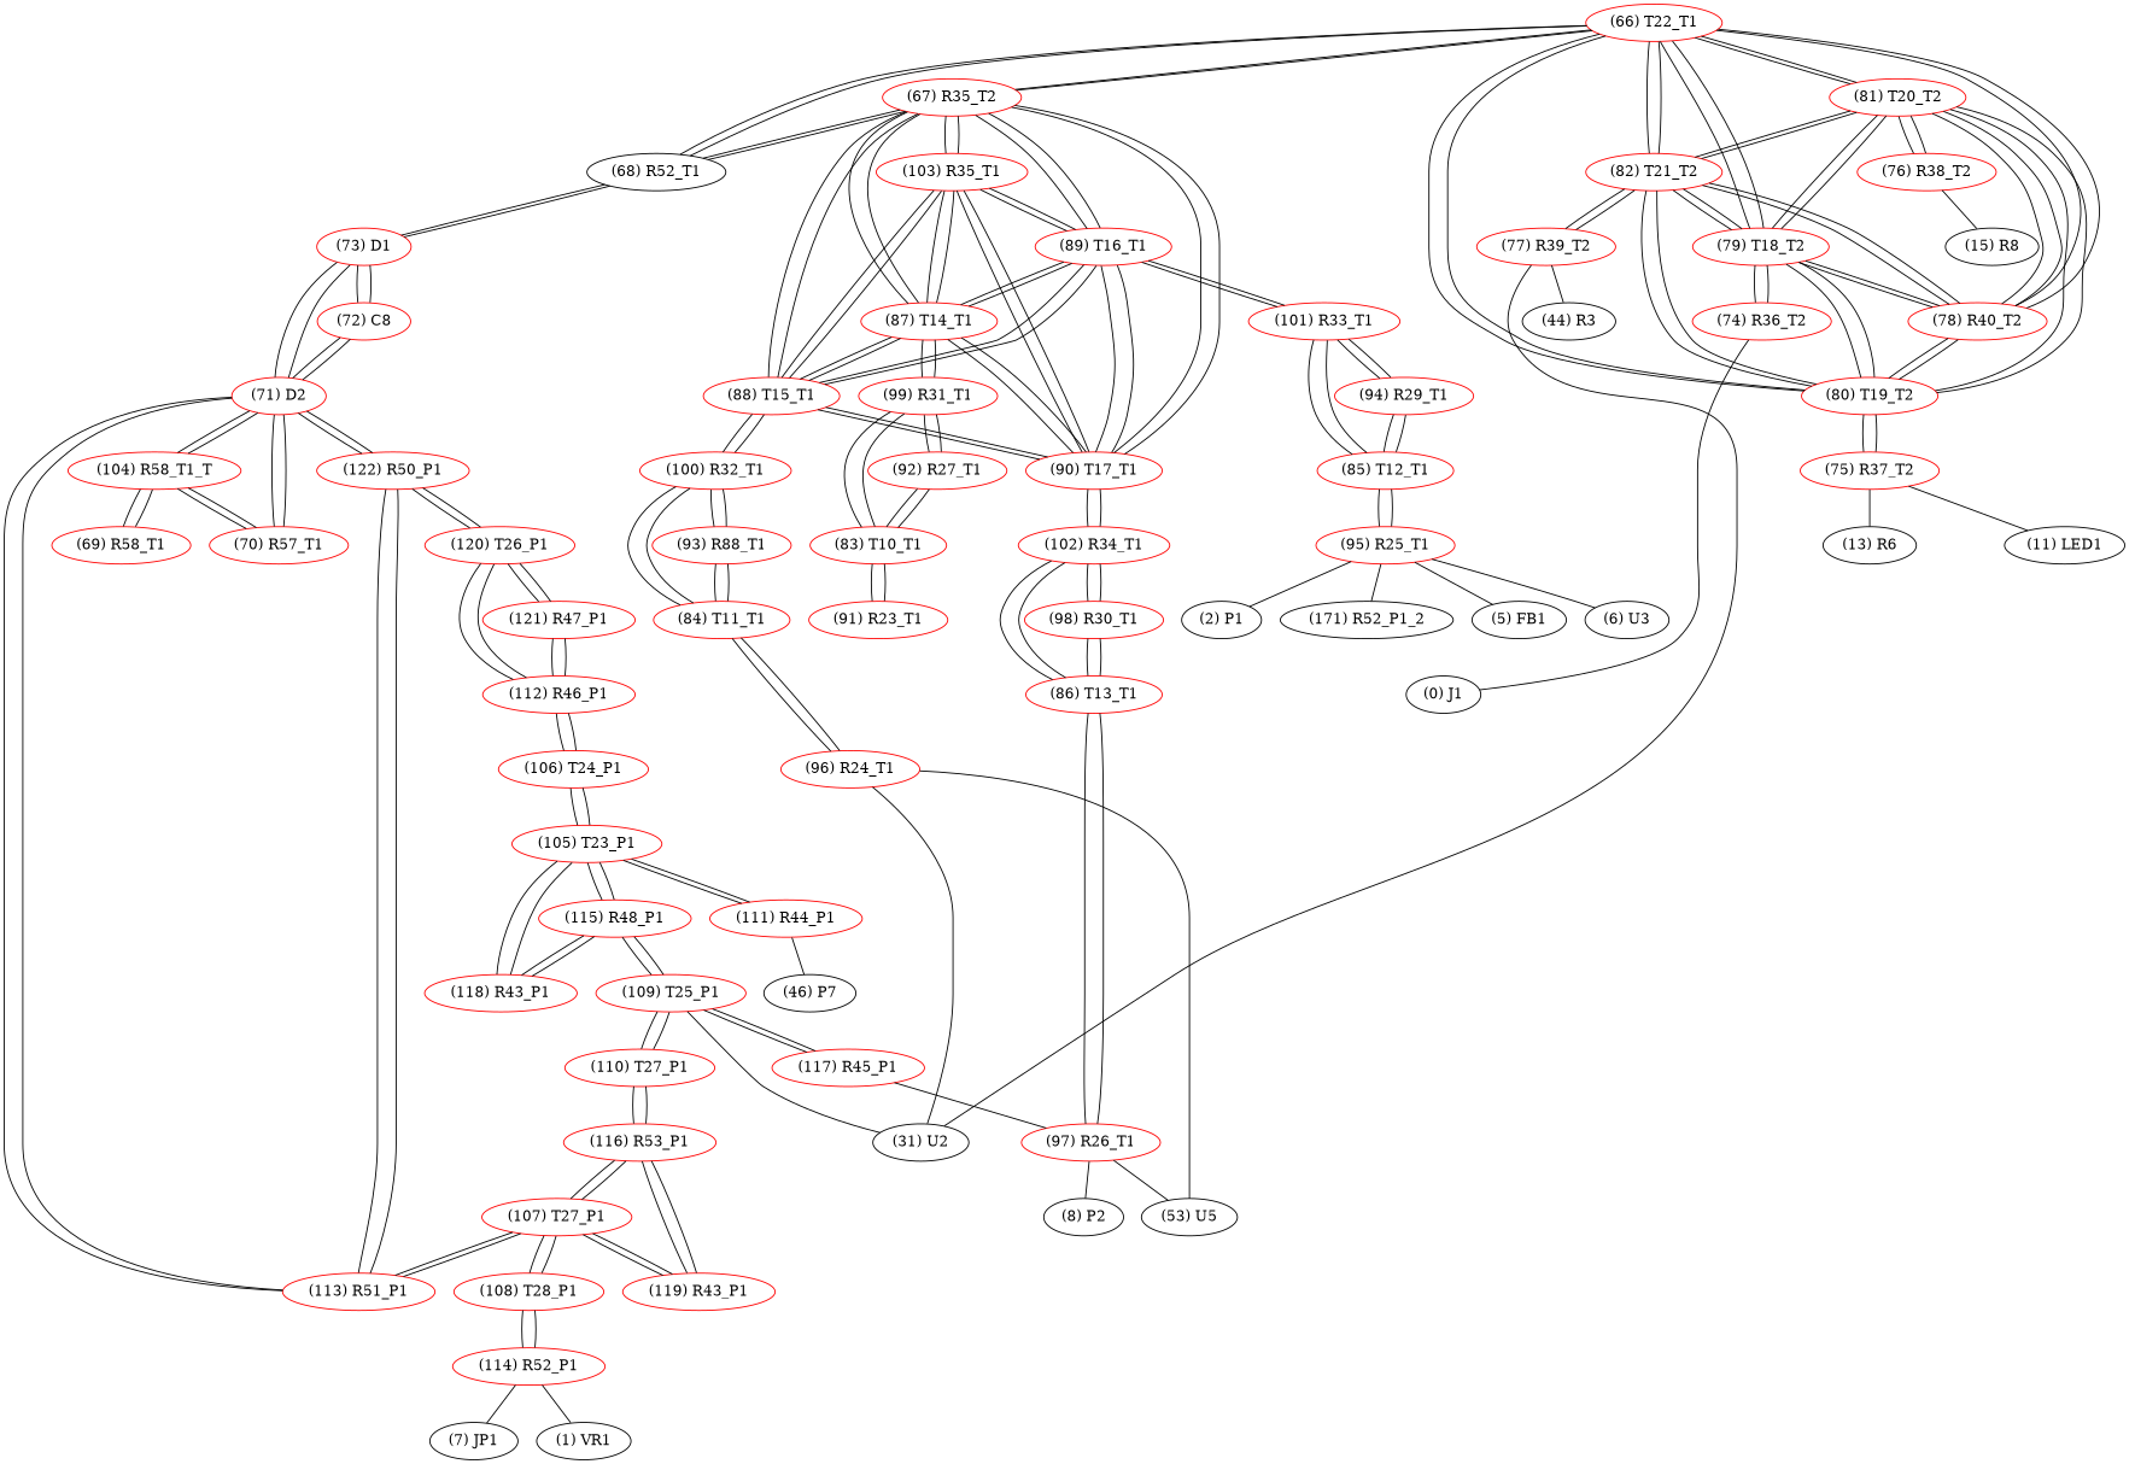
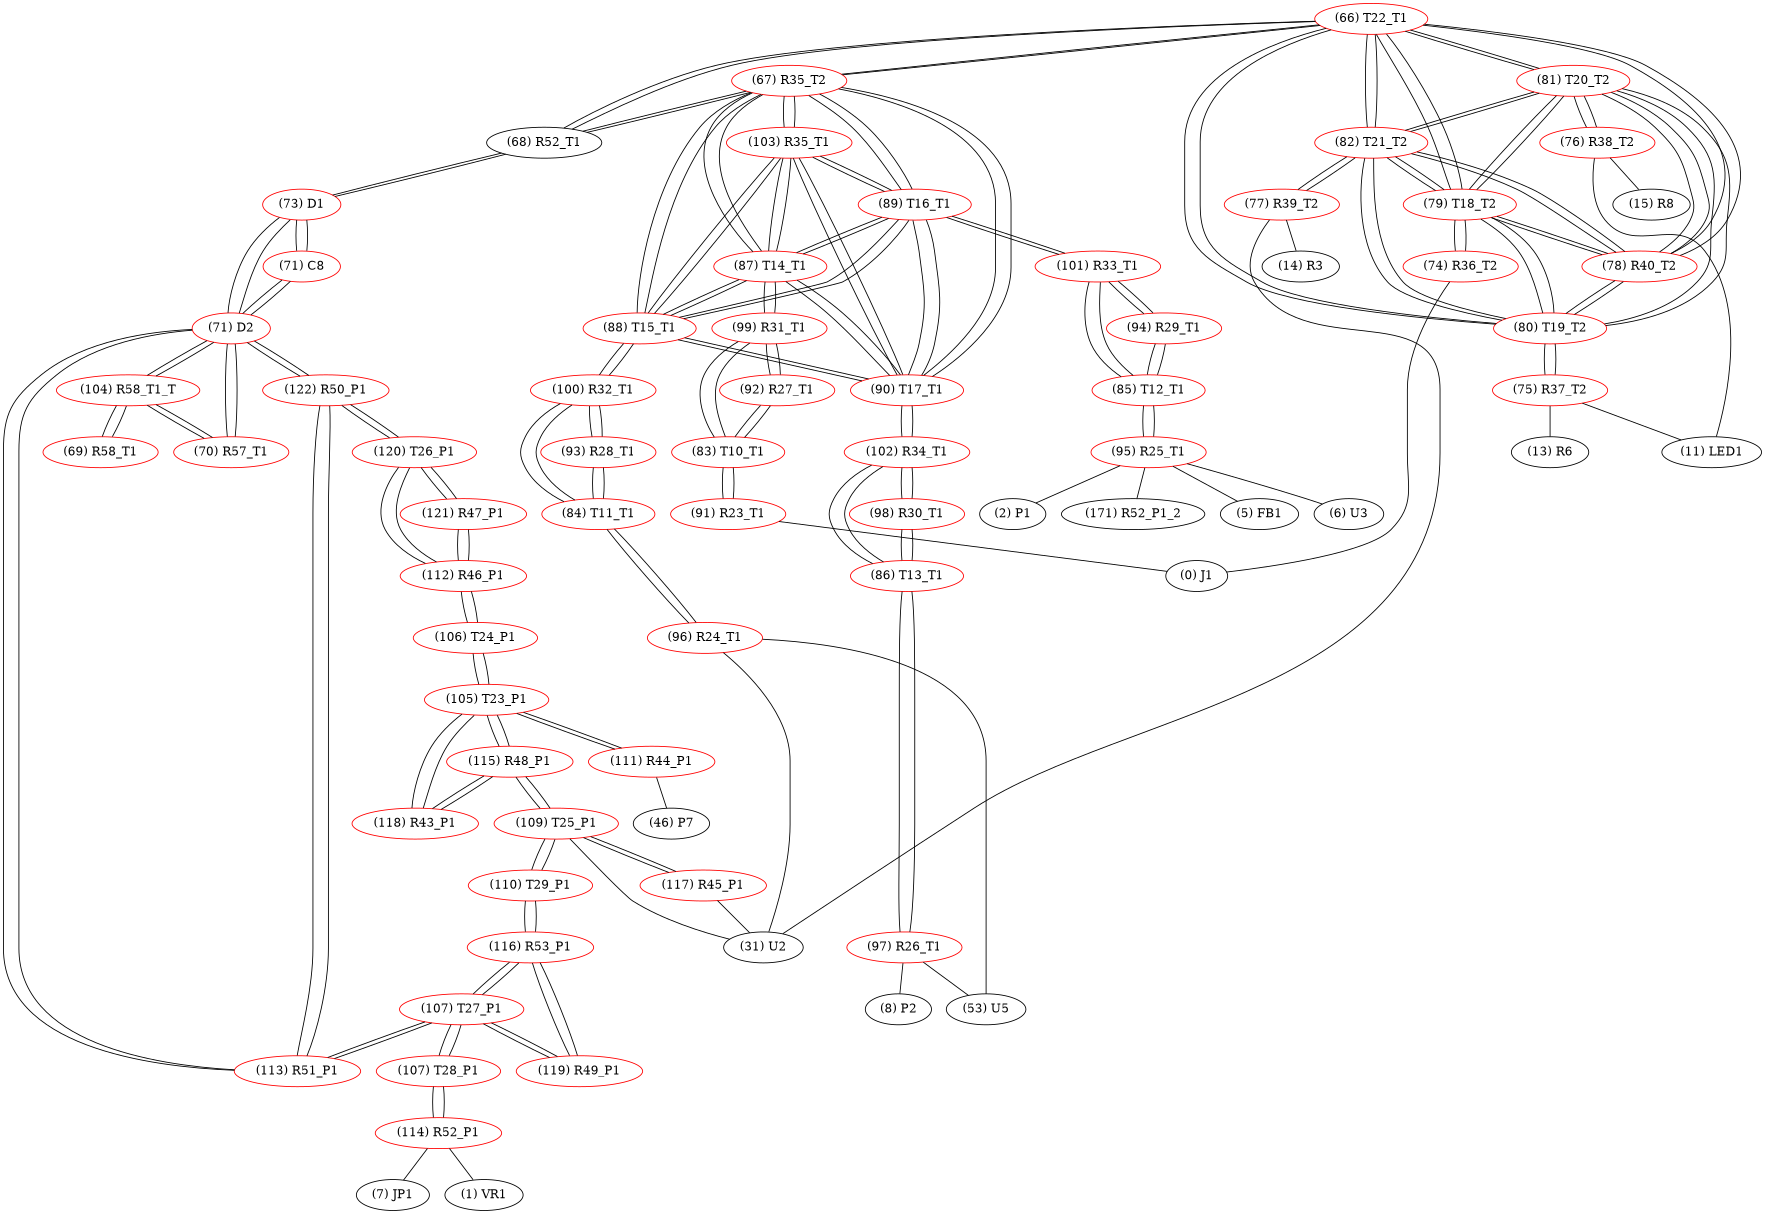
  graph {
    node [color=red]
    n1 [label="(66) T22_T1"]
    n2 [label="(67) R35_T2"]
    n3 [color=black label="(68) R52_T1"]
    n4 [label="(81) T20_T2"]
    n5 [label="(82) T21_T2"]
    n6 [label="(80) T19_T2"]
    n7 [label="(78) R40_T2"]
    n8 [label="(79) T18_T2"]
    n9 [label="(87) T14_T1"]
    n10 [label="(88) T15_T1"]
    n11 [label="(90) T17_T1"]
    n12 [label="(89) T16_T1"]
    n13 [label="(103) R35_T1"]
    n14 [label="(73) D1"]
    n15 [label="(76) R38_T2"]
    n16 [label="(77) R39_T2"]
    n17 [label="(75) R37_T2"]
    n18 [label="(74) R36_T2"]
    n19 [label="(99) R31_T1"]
    n20 [label="(100) R32_T1"]
    n21 [label="(102) R34_T1"]
    n22 [label="(101) R33_T1"]
    n23 [label="(71) D2"]
-   n24 [label="(72) C8"]
+   n24 [label="(71) C8"]
    n25 [label="(11) LED1" color=""]
    n26 [label="(15) R8" color=""]
-   n27 [label="(44) R3" color=""]
+   n27 [label="(14) R3" color=""]
    n28 [label="(31) U2" color=""]
    n29 [label="(13) R6" color=""]
    n30 [label="(0) J1" color=""]
    n31 [label="(83) T10_T1"]
    n32 [label="(92) R27_T1"]
    n33 [label="(84) T11_T1"]
-   n34 [label="(93) R88_T1"]
+   n34 [label="(93) R28_T1"]
    n35 [label="(86) T13_T1"]
    n36 [label="(98) R30_T1"]
    n37 [label="(85) T12_T1"]
    n38 [label="(94) R29_T1"]
    n39 [label="(104) R58_T1_T"]
    n40 [label="(70) R57_T1"]
    n41 [label="(113) R51_P1"]
    n42 [label="(122) R50_P1"]
    n43 [label="(69) R58_T1"]
    n44 [label="(107) T27_P1"]
    n45 [label="(120) T26_P1"]
-   n46 [label="(108) T28_P1"]
+   n46 [label="(107) T28_P1"]
    n47 [label="(116) R53_P1"]
-   n48 [label="(119) R43_P1"]
+   n48 [label="(119) R49_P1"]
    n49 [label="(112) R46_P1"]
    n50 [label="(121) R47_P1"]
    n51 [label="(91) R23_T1"]
    n52 [label="(96) R24_T1"]
    n53 [label="(53) U5" color=""]
    n54 [label="(95) R25_T1"]
    n55 [label="(5) FB1" color=""]
    n56 [label="(6) U3" color=""]
    n57 [label="(2) P1" color=""]
    n58 [label="(171) R52_P1_2" color=""]
    n59 [label="(97) R26_T1"]
    n60 [label="(8) P2" color=""]
    n61 [label="(105) T23_P1"]
    n62 [label="(115) R48_P1"]
    n63 [label="(118) R43_P1"]
    n64 [label="(106) T24_P1"]
    n65 [label="(111) R44_P1"]
    n66 [label="(109) T25_P1"]
    n67 [label="(46) P7" color=""]
-   n68 [label="(110) T27_P1"]
+   n68 [label="(110) T29_P1"]
    n69 [label="(117) R45_P1"]
    n70 [label="(114) R52_P1"]
    n71 [label="(7) JP1" color=""]
    n72 [label="(1) VR1" color=""]
    n1 -- n2
    n1 -- n3
    n1 -- n4
    n1 -- n5
    n1 -- n6
    n1 -- n7
    n1 -- n8
    n2 -- n1
    n2 -- n3
    n2 -- n9
    n2 -- n10
    n2 -- n11
    n2 -- n12
    n2 -- n13
    n3 -- n1
    n3 -- n2
    n3 -- n14
    n4 -- n1
    n4 -- n5
    n4 -- n6
    n4 -- n7
    n4 -- n8
    n4 -- n15
    n5 -- n1
    n5 -- n4
    n5 -- n6
    n5 -- n7
    n5 -- n8
    n5 -- n16
    n6 -- n1
    n6 -- n4
    n6 -- n5
    n6 -- n7
    n6 -- n8
    n6 -- n17
    n7 -- n1
    n7 -- n4
    n7 -- n5
    n7 -- n6
    n7 -- n8
    n8 -- n1
    n8 -- n4
    n8 -- n5
    n8 -- n6
    n8 -- n7
    n8 -- n18
    n9 -- n2
    n9 -- n10
    n9 -- n11
    n9 -- n12
    n9 -- n13
    n9 -- n19
    n10 -- n2
    n10 -- n9
    n10 -- n11
    n10 -- n12
    n10 -- n13
    n10 -- n20
    n11 -- n2
    n11 -- n9
    n11 -- n10
    n11 -- n12
    n11 -- n13
    n11 -- n21
    n12 -- n2
    n12 -- n9
    n12 -- n10
    n12 -- n11
    n12 -- n13
    n12 -- n22
    n13 -- n2
    n13 -- n9
    n13 -- n10
    n13 -- n11
    n13 -- n12
    n14 -- n3
    n14 -- n23
    n14 -- n24
    n15 -- n4
+   n15 -- n25
    n15 -- n26
    n16 -- n5
    n16 -- n27
    n16 -- n28
    n17 -- n6
    n17 -- n25
    n17 -- n29
    n18 -- n8
    n18 -- n30
    n19 -- n9
    n19 -- n31
    n19 -- n32
    n20 -- n10
    n20 -- n33
    n20 -- n34
    n21 -- n11
    n21 -- n35
    n21 -- n36
    n22 -- n12
    n22 -- n37
    n22 -- n38
    n23 -- n14
    n23 -- n24
    n23 -- n39
    n23 -- n40
    n23 -- n41
    n23 -- n42
    n24 -- n14
    n24 -- n23
    n31 -- n19
    n31 -- n32
    n31 -- n51
    n32 -- n19
    n32 -- n31
    n33 -- n20
    n33 -- n34
    n33 -- n52
    n34 -- n20
    n34 -- n33
    n35 -- n21
    n35 -- n36
    n35 -- n59
    n36 -- n21
    n36 -- n35
    n37 -- n22
    n37 -- n38
    n37 -- n54
    n38 -- n22
    n38 -- n37
    n39 -- n23
    n39 -- n40
    n39 -- n43
    n40 -- n23
    n40 -- n39
    n41 -- n23
    n41 -- n42
    n41 -- n44
    n42 -- n23
    n42 -- n41
    n42 -- n45
    n43 -- n39
    n44 -- n41
    n44 -- n46
    n44 -- n47
    n44 -- n48
    n45 -- n42
    n45 -- n49
    n45 -- n50
    n46 -- n44
    n46 -- n70
    n47 -- n44
    n47 -- n48
    n47 -- n68
    n48 -- n44
    n48 -- n47
    n49 -- n45
    n49 -- n50
    n49 -- n64
    n50 -- n45
    n50 -- n49
+   n51 -- n30
    n51 -- n31
    n52 -- n28
    n52 -- n33
    n52 -- n53
    n54 -- n37
    n54 -- n55
    n54 -- n56
    n54 -- n57
    n54 -- n58
    n59 -- n35
    n59 -- n53
    n59 -- n60
    n61 -- n62
    n61 -- n63
    n61 -- n64
    n61 -- n65
    n62 -- n61
    n62 -- n63
    n62 -- n66
    n63 -- n61
    n63 -- n62
    n64 -- n49
    n64 -- n61
    n65 -- n61
    n65 -- n67
    n66 -- n28
    n66 -- n62
    n66 -- n68
    n66 -- n69
    n68 -- n47
    n68 -- n66
-   n69 -- n59
+   n69 -- n28
    n69 -- n66
    n70 -- n46
    n70 -- n71
    n70 -- n72
  }
